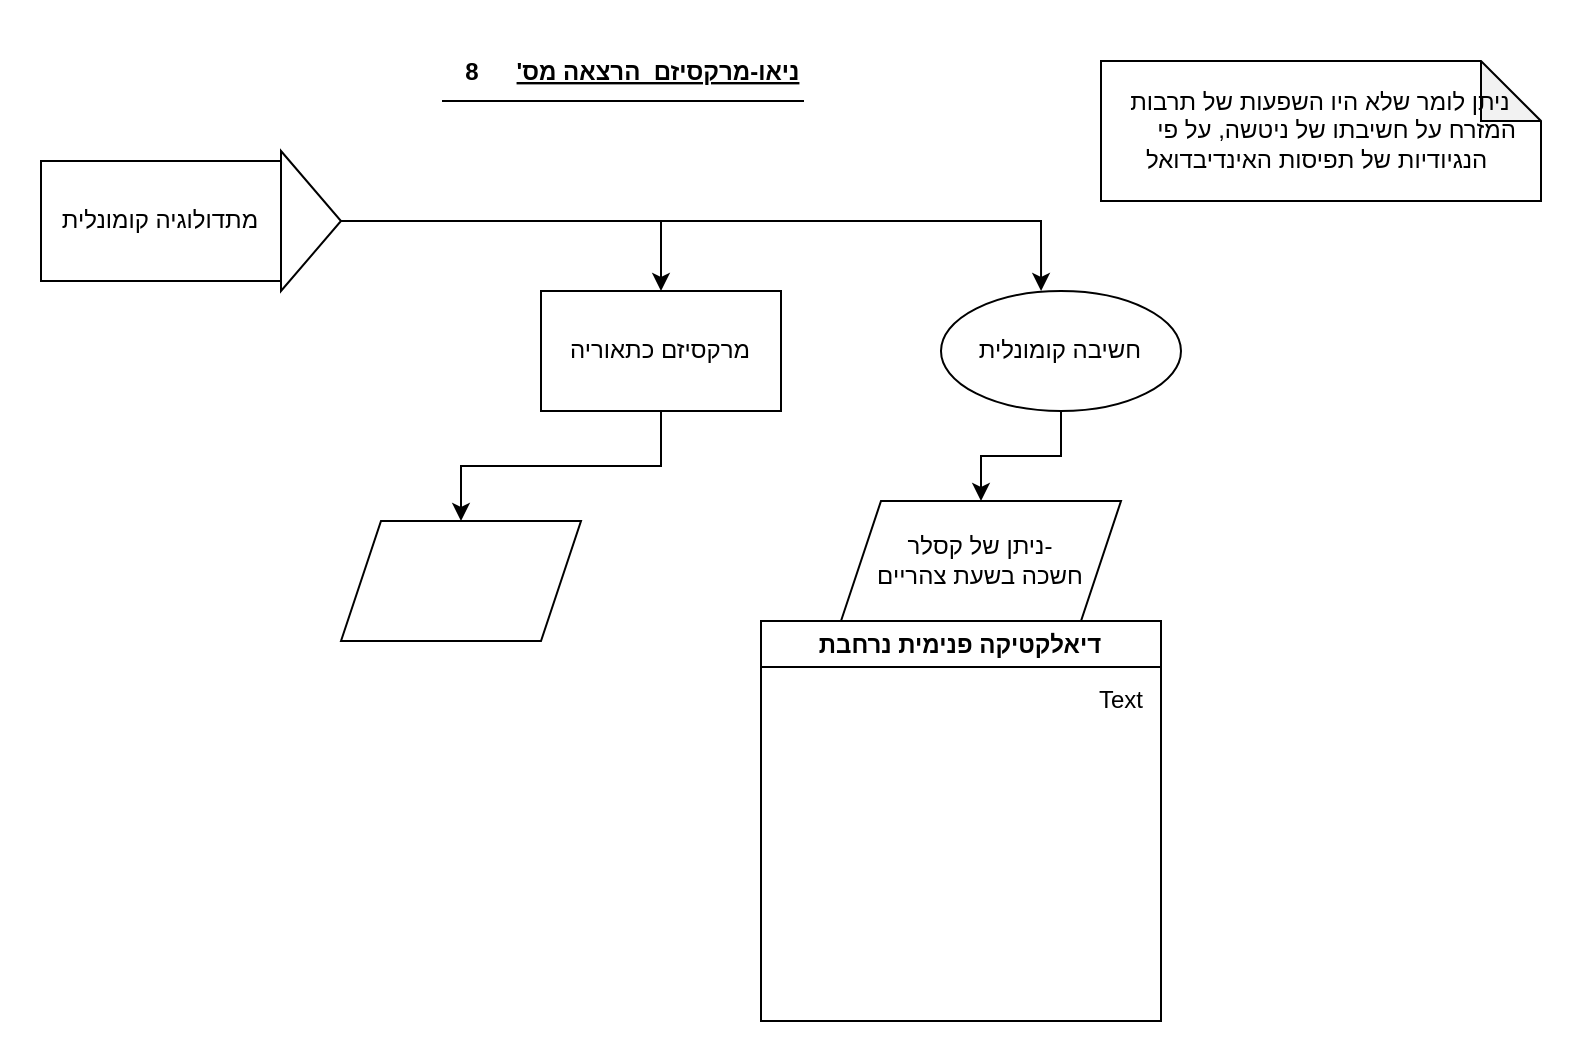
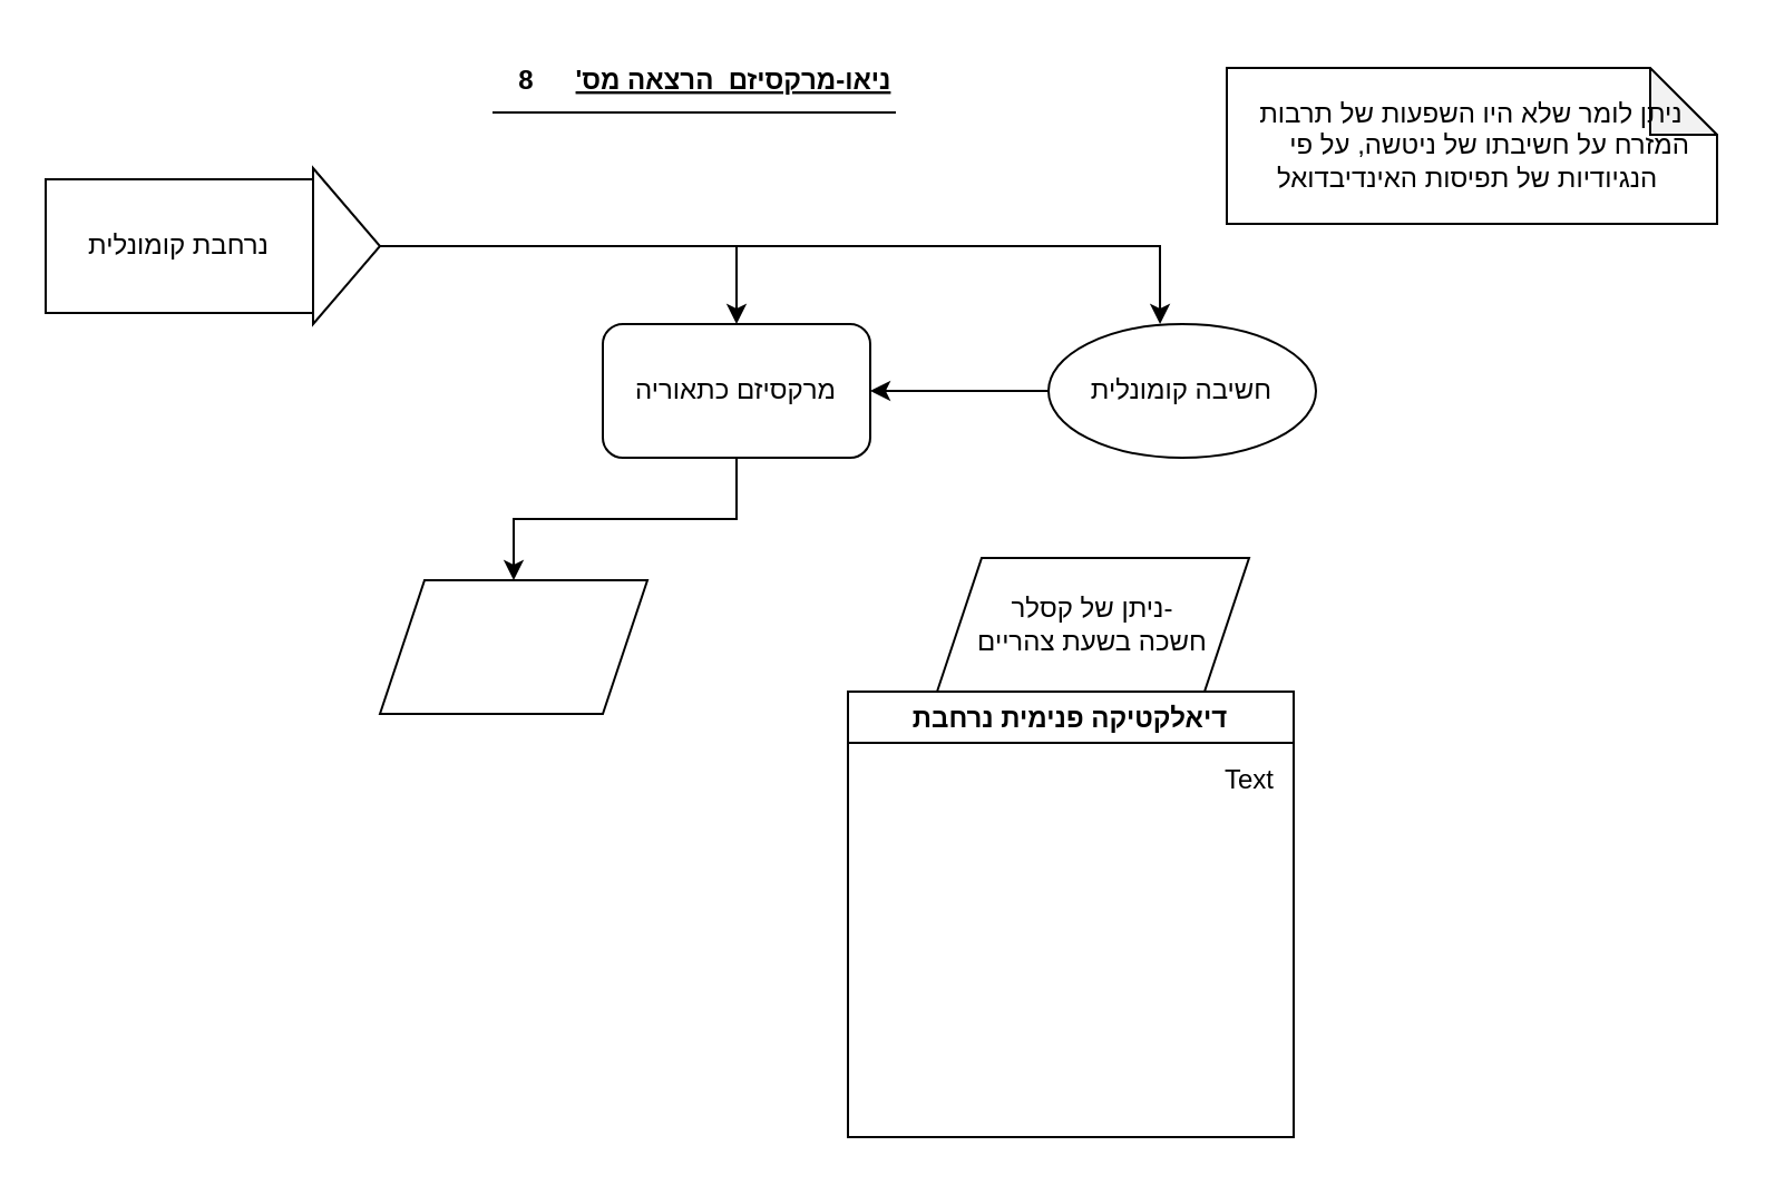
  <mxCell id="0" />
  <mxCell id="1" parent="0" />
  <mxCell id="2" value="" style="edgeStyle=orthogonalEdgeStyle;rounded=0;orthogonalLoop=1;jettySize=auto;html=1;" parent="1" source="3" target="4" edge="1"><mxGeometry relative="1" as="geometry" /></mxCell>
- <mxCell id="3" value="מרקסיזם כתאוריה" style="whiteSpace=wrap;html=1;" parent="1" vertex="1"><mxGeometry x="270" y="145" width="120" height="60" as="geometry" /></mxCell>
+ <mxCell id="3" value="מרקסיזם כתאוריה" style="whiteSpace=wrap;html=1;rounded=1;" parent="1" vertex="1"><mxGeometry x="270" y="145" width="120" height="60" as="geometry" /></mxCell>
  <mxCell id="4" value="" style="shape=parallelogram;perimeter=parallelogramPerimeter;whiteSpace=wrap;html=1;fixedSize=1;" parent="1" vertex="1"><mxGeometry x="170" y="260" width="120" height="60" as="geometry" /></mxCell>
  <mxCell id="5" value="" style="shape=table;startSize=0;container=1;collapsible=1;childLayout=tableLayout;fixedRows=1;rowLines=0;fontStyle=0;align=center;resizeLast=1;strokeColor=none;fillColor=none;" parent="1" vertex="1"><mxGeometry x="221" y="20" width="180" height="30" as="geometry" /></mxCell>
  <mxCell id="6" value="" style="shape=partialRectangle;collapsible=0;dropTarget=0;pointerEvents=0;fillColor=none;top=0;left=0;bottom=1;right=0;points=[[0,0.5],[1,0.5]];portConstraint=eastwest;" parent="5" vertex="1"><mxGeometry width="180" height="30" as="geometry" /></mxCell>
  <mxCell id="7" value="8" style="shape=partialRectangle;connectable=0;fillColor=none;top=0;left=0;bottom=0;right=0;fontStyle=1;overflow=hidden;" parent="6" vertex="1"><mxGeometry width="30" height="30" as="geometry" /></mxCell>
  <mxCell id="8" value="ניאו-מרקסיזם  הרצאה מס'" style="shape=partialRectangle;connectable=0;fillColor=none;top=0;left=0;bottom=0;right=0;align=center;spacingLeft=6;fontStyle=5;overflow=hidden;textDirection=rtl;" parent="6" vertex="1"><mxGeometry x="30" width="150" height="30" as="geometry" /></mxCell>
  <mxCell id="9" value="" style="group" parent="1" vertex="1" connectable="0"><mxGeometry x="20" y="75" width="150" height="70" as="geometry" /></mxCell>
  <mxCell id="10" value="" style="triangle;whiteSpace=wrap;html=1;" parent="9" vertex="1"><mxGeometry x="120" width="30" height="70" as="geometry" /></mxCell>
- <mxCell id="11" value="מתדולוגיה קומונלית" style="rounded=0;whiteSpace=wrap;html=1;align=center;" parent="9" vertex="1"><mxGeometry y="5" width="120" height="60" as="geometry" /></mxCell>
+ <mxCell id="11" value="נרחבת קומונלית" style="rounded=0;whiteSpace=wrap;html=1;align=center;" parent="9" vertex="1"><mxGeometry y="5" width="120" height="60" as="geometry" /></mxCell>
  <mxCell id="12" value="" style="edgeStyle=orthogonalEdgeStyle;rounded=0;orthogonalLoop=1;jettySize=auto;html=1;exitX=0;exitY=1;exitDx=0;exitDy=0;entryX=0.417;entryY=0;entryDx=0;entryDy=0;entryPerimeter=0;" parent="1" target="13" edge="1"><mxGeometry relative="1" as="geometry"><mxPoint x="170" y="110" as="sourcePoint" /><Array as="points"><mxPoint x="490" y="110" /><mxPoint x="490" y="110" /></Array></mxGeometry></mxCell>
  <mxCell id="13" value="חשיבה קומונלית" style="ellipse;whiteSpace=wrap;html=1;align=center;" parent="1" vertex="1"><mxGeometry x="470" y="145" width="120" height="60" as="geometry" /></mxCell>
- <mxCell id="14" value="" style="edgeStyle=orthogonalEdgeStyle;rounded=0;orthogonalLoop=1;jettySize=auto;html=1;" parent="1" source="13" target="15" edge="1"><mxGeometry relative="1" as="geometry" /></mxCell>
+ <mxCell id="14" value="" style="edgeStyle=orthogonalEdgeStyle;rounded=0;orthogonalLoop=1;jettySize=auto;html=1;" parent="1" source="13" target="3" edge="1"><mxGeometry relative="1" as="geometry" /></mxCell>
  <mxCell id="15" value="ניתן של קסלר-&lt;br&gt;חשכה בשעת צהריים" style="shape=parallelogram;perimeter=parallelogramPerimeter;whiteSpace=wrap;html=1;fixedSize=1;" parent="1" vertex="1"><mxGeometry x="420" y="250" width="140" height="60" as="geometry" /></mxCell>
  <mxCell id="16" value="" style="edgeStyle=orthogonalEdgeStyle;rounded=0;orthogonalLoop=1;jettySize=auto;html=1;entryX=0.5;entryY=0;entryDx=0;entryDy=0;" parent="1" target="3" edge="1"><mxGeometry relative="1" as="geometry"><mxPoint x="170" y="110" as="sourcePoint" /><mxPoint x="330" y="110" as="targetPoint" /><Array as="points"><mxPoint x="330" y="110" /></Array></mxGeometry></mxCell>
  <mxCell id="17" value="ניתן לומר שלא היו השפעות של תרבות המזרח על חשיבתו של ניטשה, על פי&amp;nbsp; &amp;nbsp; &amp;nbsp; הנגיודיות של תפיסות האינדיבדואל&amp;nbsp;" style="shape=note;whiteSpace=wrap;html=1;backgroundOutline=1;darkOpacity=0.05;align=center;" parent="1" vertex="1"><mxGeometry x="550" y="30" width="220" height="70" as="geometry" /></mxCell>
  <mxCell id="18" value="דיאלקטיקה פנימית נרחבת" style="swimlane;align=center;" parent="1" vertex="1"><mxGeometry x="380" y="310" width="200" height="200" as="geometry"><mxRectangle x="470" y="310" width="180" height="23" as="alternateBounds" /></mxGeometry></mxCell>
  <mxCell id="19" value="Text" style="text;html=1;align=center;verticalAlign=middle;resizable=0;points=[];autosize=1;" parent="18" vertex="1"><mxGeometry x="160" y="30" width="40" height="20" as="geometry" /></mxCell>
